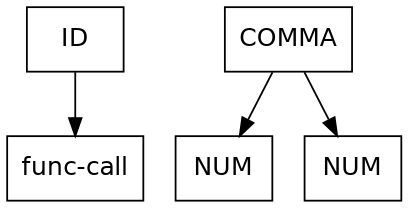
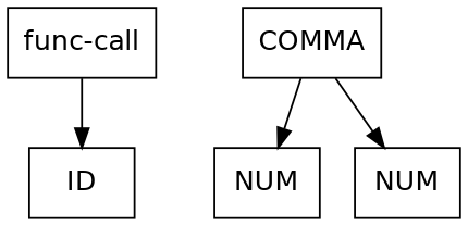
  digraph {
    node [fontname=Helvetica shape=box]
    n1 [label=<func-call>]
    n2 [label=<ID>]
    n3 [label=<COMMA>]
    n4 [label=<NUM>]
    n5 [label=<NUM>]
-   n2 -> n1
+   n1 -> n2
    n3 -> n4
    n3 -> n5
  }
